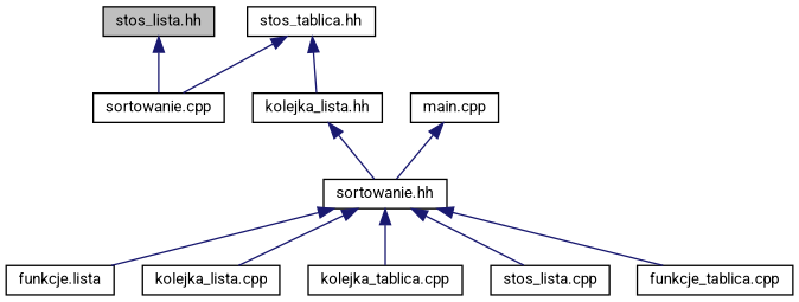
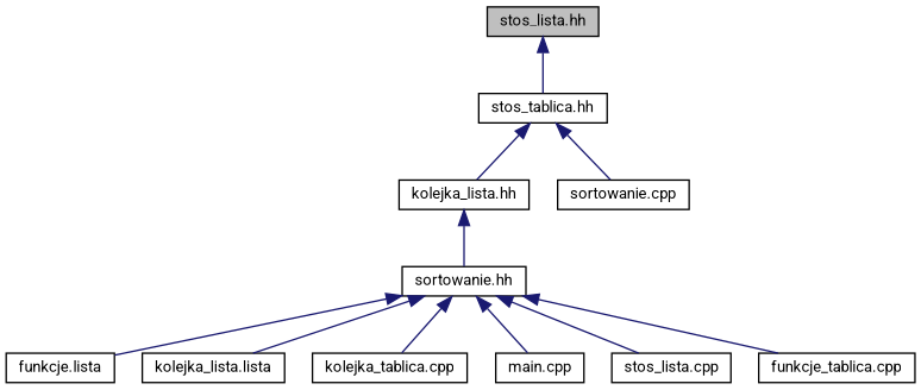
  digraph {
    fontname=Roboto
    node [color=black fillcolor=white fontname=Roboto fontsize=10 shape=record style=filled]
    edge [color=midnightblue dir=back fontname=Roboto fontsize=10 labelfontname=Helvetica labelfontsize=10 style=solid]
    n1 [fillcolor=grey75 fontcolor=black height=0.2 label="stos_lista.hh" width=0.4]
    n2 [height=0.2 label="stos_tablica.hh" width=0.4]
    n3 [height=0.2 label="kolejka_lista.hh" width=0.4]
    n4 [height=0.2 label="sortowanie.cpp" width=0.4]
    n5 [height=0.2 label="sortowanie.hh" width=0.4]
    n6 [height=0.2 label="funkcje.lista" width=0.4]
-   n7 [height=0.2 label="kolejka_lista.cpp" width=0.4]
+   n7 [height=0.2 label="kolejka_lista.lista" width=0.4]
    n8 [height=0.2 label="kolejka_tablica.cpp" width=0.4]
    n9 [height=0.2 label="main.cpp" width=0.4]
    n10 [height=0.2 label="stos_lista.cpp" width=0.4]
    n11 [height=0.2 label="funkcje_tablica.cpp" width=0.4]
-   n1 -> n4
+   n1 -> n2
    n2 -> n3
    n2 -> n4
    n3 -> n5
    n5 -> n6
    n5 -> n7
    n5 -> n8
-   n9 -> n5
+   n5 -> n9
    n5 -> n10
    n5 -> n11
  }
